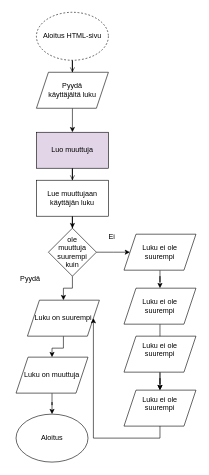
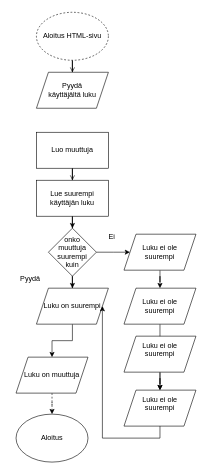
  <mxCell id="0" />
  <mxCell id="1" parent="0" />
  <mxCell id="2" value="" style="edgeStyle=orthogonalEdgeStyle;rounded=0;orthogonalLoop=1;jettySize=auto;html=1;endArrow=open;" edge="1" parent="1" source="3" target="5"><mxGeometry relative="1" as="geometry" /></mxCell>
  <mxCell id="3" value="Aloitus HTML-sivu" style="ellipse;whiteSpace=wrap;html=1;dashed=1;" vertex="1" parent="1"><mxGeometry x="60" y="20" width="120" height="80" as="geometry" /></mxCell>
- <mxCell id="4" value="" style="edgeStyle=orthogonalEdgeStyle;rounded=0;orthogonalLoop=1;jettySize=auto;html=1;" edge="1" parent="1" source="5" target="7"><mxGeometry relative="1" as="geometry" /></mxCell>
  <mxCell id="5" value="Pyydä&#10;käyttäjältä luku" style="shape=parallelogram;perimeter=parallelogramPerimeter;whiteSpace=wrap;html=1;fixedSize=1;" vertex="1" parent="1"><mxGeometry x="60" y="120" width="120" height="60" as="geometry" /></mxCell>
  <mxCell id="6" value="" style="edgeStyle=orthogonalEdgeStyle;rounded=0;orthogonalLoop=1;jettySize=auto;html=1;endArrow=open;" edge="1" parent="1" source="7" target="9"><mxGeometry relative="1" as="geometry" /></mxCell>
- <mxCell id="7" value="Luo muuttuja" style="rounded=0;whiteSpace=wrap;html=1;fillColor=#e1d5e7;" vertex="1" parent="1"><mxGeometry x="60" y="220" width="120" height="60" as="geometry" /></mxCell>
+ <mxCell id="7" value="Luo muuttuja" style="rounded=0;whiteSpace=wrap;html=1;" vertex="1" parent="1"><mxGeometry x="60" y="220" width="120" height="60" as="geometry" /></mxCell>
  <mxCell id="8" value="" style="edgeStyle=orthogonalEdgeStyle;rounded=0;orthogonalLoop=1;jettySize=auto;html=1;" edge="1" parent="1" source="9" target="12"><mxGeometry relative="1" as="geometry" /></mxCell>
- <mxCell id="9" value="Lue muuttujaan&#10;käyttäjän luku" style="rounded=0;whiteSpace=wrap;html=1;" vertex="1" parent="1"><mxGeometry x="60" y="300" width="120" height="60" as="geometry" /></mxCell>
+ <mxCell id="9" value="Lue suurempi&#10;käyttäjän luku" style="rounded=0;whiteSpace=wrap;html=1;" vertex="1" parent="1"><mxGeometry x="60" y="300" width="120" height="60" as="geometry" /></mxCell>
  <mxCell id="10" value="" style="edgeStyle=orthogonalEdgeStyle;rounded=0;orthogonalLoop=1;jettySize=auto;html=1;" edge="1" parent="1" source="12"><mxGeometry relative="1" as="geometry"><mxPoint x="216" y="420" as="targetPoint" /></mxGeometry></mxCell>
  <mxCell id="11" value="" style="edgeStyle=orthogonalEdgeStyle;rounded=0;orthogonalLoop=1;jettySize=auto;html=1;" edge="1" parent="1" source="12" target="17"><mxGeometry relative="1" as="geometry" /></mxCell>
- <mxCell id="12" value="ole&lt;br&gt;&lt;div&gt;muuttuja&lt;/div&gt;&lt;div&gt;suurempi&lt;/div&gt;&lt;div&gt;kuin&lt;br&gt;&lt;/div&gt;" style="rhombus;whiteSpace=wrap;html=1;" vertex="1" parent="1"><mxGeometry x="80" y="380" width="80" height="80" as="geometry" /></mxCell>
+ <mxCell id="12" value="onko&lt;br&gt;&lt;div&gt;muuttuja&lt;/div&gt;&lt;div&gt;suurempi&lt;/div&gt;&lt;div&gt;kuin&lt;br&gt;&lt;/div&gt;" style="rhombus;whiteSpace=wrap;html=1;" vertex="1" parent="1"><mxGeometry x="80" y="380" width="80" height="80" as="geometry" /></mxCell>
  <mxCell id="13" value="Aloitus" style="ellipse;whiteSpace=wrap;html=1;" vertex="1" parent="1"><mxGeometry x="26" y="690" width="120" height="80" as="geometry" /></mxCell>
- <mxCell id="14" value="" style="edgeStyle=orthogonalEdgeStyle;rounded=0;orthogonalLoop=1;jettySize=auto;html=1;" edge="1" parent="1" source="15" target="13"><mxGeometry relative="1" as="geometry" /></mxCell>
+ <mxCell id="14" value="" style="edgeStyle=orthogonalEdgeStyle;rounded=0;orthogonalLoop=1;jettySize=auto;html=1;dashed=1;" edge="1" parent="1" source="15" target="13"><mxGeometry relative="1" as="geometry" /></mxCell>
  <mxCell id="15" value="Luku on muuttuja" style="shape=parallelogram;perimeter=parallelogramPerimeter;whiteSpace=wrap;html=1;fixedSize=1;" vertex="1" parent="1"><mxGeometry x="26" y="595" width="120" height="60" as="geometry" /></mxCell>
  <mxCell id="16" value="" style="edgeStyle=orthogonalEdgeStyle;rounded=0;orthogonalLoop=1;jettySize=auto;html=1;" edge="1" parent="1" source="17" target="15"><mxGeometry relative="1" as="geometry" /></mxCell>
- <mxCell id="17" value="Luku on suurempi" style="shape=parallelogram;perimeter=parallelogramPerimeter;whiteSpace=wrap;html=1;fixedSize=1;" vertex="1" parent="1"><mxGeometry x="45" y="500" width="120" height="60" as="geometry" /></mxCell>
+ <mxCell id="17" value="Luku on suurempi" style="shape=parallelogram;perimeter=parallelogramPerimeter;whiteSpace=wrap;html=1;fixedSize=1;" vertex="1" parent="1"><mxGeometry x="60" y="480" width="120" height="60" as="geometry" /></mxCell>
  <mxCell id="18" value="Ei" style="text;html=1;strokeColor=none;fillColor=none;align=center;verticalAlign=middle;whiteSpace=wrap;rounded=0;" vertex="1" parent="1"><mxGeometry x="156" y="380" width="60" height="30" as="geometry" /></mxCell>
  <mxCell id="19" value="Pyydä" style="text;html=1;strokeColor=none;fillColor=none;align=center;verticalAlign=middle;whiteSpace=wrap;rounded=0;" vertex="1" parent="1"><mxGeometry x="20" y="450" width="60" height="30" as="geometry" /></mxCell>
  <mxCell id="20" value="" style="edgeStyle=orthogonalEdgeStyle;rounded=0;orthogonalLoop=1;jettySize=auto;html=1;" edge="1" parent="1" source="21" target="23"><mxGeometry relative="1" as="geometry" /></mxCell>
  <mxCell id="21" value="&lt;div&gt;Luku ei ole&lt;/div&gt;&lt;div&gt;suurempi&lt;br&gt;&lt;/div&gt;" style="shape=parallelogram;perimeter=parallelogramPerimeter;whiteSpace=wrap;html=1;fixedSize=1;" vertex="1" parent="1"><mxGeometry x="206" y="390" width="120" height="60" as="geometry" /></mxCell>
  <mxCell id="22" value="" style="edgeStyle=orthogonalEdgeStyle;rounded=0;orthogonalLoop=1;jettySize=auto;html=1;" edge="1" parent="1" source="23" target="27"><mxGeometry relative="1" as="geometry" /></mxCell>
  <mxCell id="23" value="&lt;div&gt;Luku ei ole&lt;/div&gt;&lt;div&gt;suurempi&lt;br&gt;&lt;/div&gt;" style="shape=parallelogram;perimeter=parallelogramPerimeter;whiteSpace=wrap;html=1;fixedSize=1;" vertex="1" parent="1"><mxGeometry x="206" y="480" width="120" height="60" as="geometry" /></mxCell>
  <mxCell id="24" value="" style="edgeStyle=orthogonalEdgeStyle;rounded=0;orthogonalLoop=1;jettySize=auto;html=1;" edge="1" parent="1" source="25" target="27"><mxGeometry relative="1" as="geometry" /></mxCell>
  <mxCell id="25" value="&#10;&lt;div&gt;Luku ei ole&lt;/div&gt;&lt;div&gt;suurempi&lt;/div&gt;&#10;&#10;" style="shape=parallelogram;perimeter=parallelogramPerimeter;whiteSpace=wrap;html=1;fixedSize=1;" vertex="1" parent="1"><mxGeometry x="206" y="560" width="120" height="60" as="geometry" /></mxCell>
  <mxCell id="26" style="edgeStyle=orthogonalEdgeStyle;rounded=0;orthogonalLoop=1;jettySize=auto;html=1;exitX=0.5;exitY=1;exitDx=0;exitDy=0;entryX=1;entryY=0.5;entryDx=0;entryDy=0;" edge="1" parent="1" source="27" target="17"><mxGeometry relative="1" as="geometry"><mxPoint x="186" y="510" as="targetPoint" /></mxGeometry></mxCell>
  <mxCell id="27" value="&#10;&lt;div&gt;Luku ei ole&lt;/div&gt;&lt;div&gt;suurempi&lt;/div&gt;&#10;&#10;" style="shape=parallelogram;perimeter=parallelogramPerimeter;whiteSpace=wrap;html=1;fixedSize=1;" vertex="1" parent="1"><mxGeometry x="206" y="650" width="120" height="60" as="geometry" /></mxCell>
